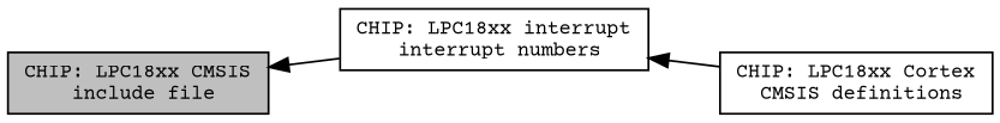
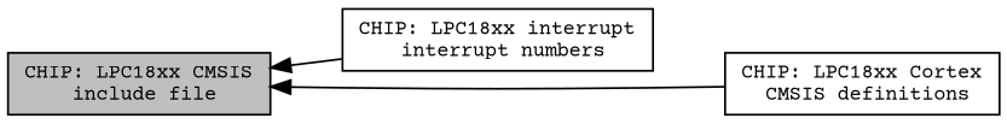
  digraph {
    fontname="Courier Prime"
    rankdir=LR
    node [color=black fillcolor=white fontname="Courier Prime" fontsize=10 shape=record style=filled]
    edge [dir=back fontname="Courier Prime" fontsize=10 labelfontname=Helvetica labelfontsize=10 shape=plaintext style=solid]
    n1 [fillcolor=grey75 fontcolor=black height=0.2 label="CHIP: LPC18xx CMSIS\l include file" width=0.4]
    n2 [height=0.2 label="CHIP: LPC18xx interrupt\l interrupt numbers" width=0.4]
    n3 [height=0.2 label="CHIP: LPC18xx Cortex\l CMSIS definitions" width=0.4]
    n1 -> n2
-   n2 -> n3
+   n1 -> n3
  }
